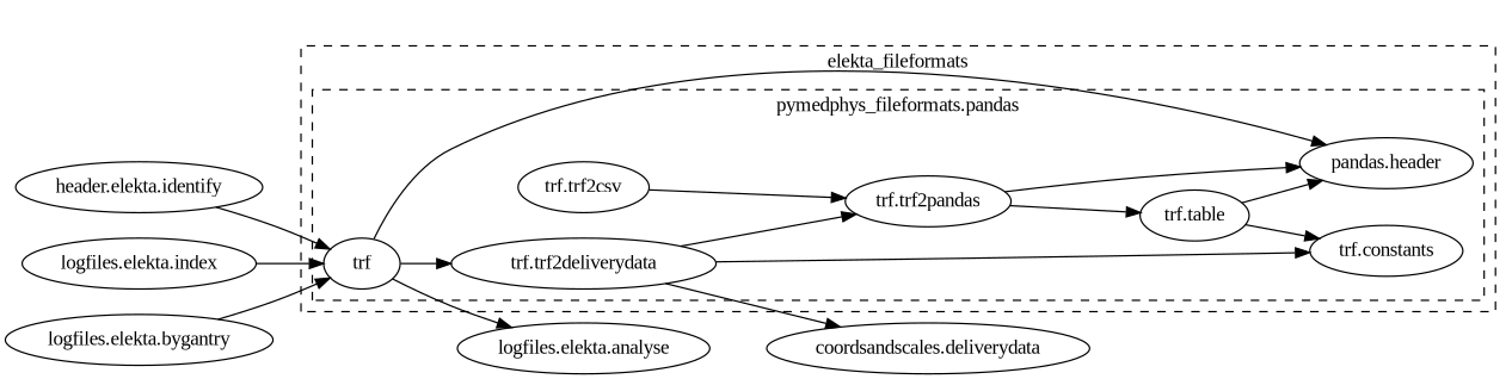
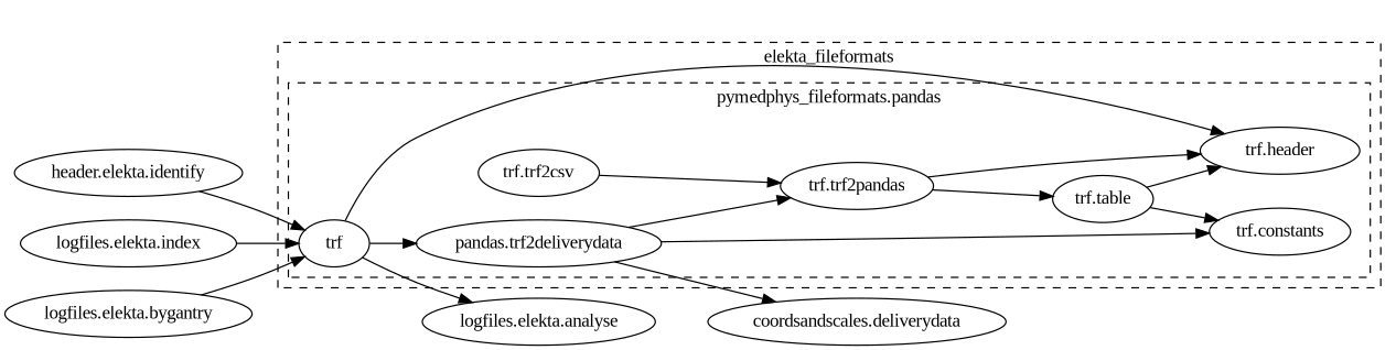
  strict digraph {
    fontname="Liberation Serif"
    rankdir=LR
    node [fontname="Liberation Serif"]
    edge [fontname="Liberation Serif"]
    n1 [label="trf.constants"]
-   n2 [label="pandas.header"]
+   n2 [label="trf.header"]
    n3 [label="trf.table"]
    n4 [label="trf.trf2pandas"]
    n5 [label="trf.trf2csv"]
-   n6 [label="trf.trf2deliverydata"]
+   n6 [label="pandas.trf2deliverydata"]
    n7 [label=trf]
    n8 [label="coordsandscales.deliverydata"]
    n9 [label="logfiles.elekta.analyse"]
    n10 [label="header.elekta.identify"]
    n11 [label="logfiles.elekta.index"]
    n12 [label="logfiles.elekta.bygantry"]
    subgraph cluster_1 {
      label=elekta_fileformats
      style=dashed
      subgraph cluster_2 {
        label="pymedphys_fileformats.pandas"
        style=dashed
        subgraph sub_3 {
          label="pymedphys_fileformats.trf"
          rank=same
          style=dashed
          n1
          n2
        }
        subgraph sub_4 {
          label="pymedphys_fileformats.trf"
          rank=same
          style=dashed
          n3
        }
        subgraph sub_5 {
          label="pymedphys_fileformats.trf"
          rank=same
          style=dashed
          n4
        }
        subgraph sub_6 {
          label="pymedphys_fileformats.trf"
          rank=same
          style=dashed
          n5
          n6
        }
        subgraph sub_7 {
          label="pymedphys_fileformats.trf"
          rank=same
          style=dashed
          n7
        }
      }
    }
    n3 -> n1
    n3 -> n2
    n4 -> n2
    n4 -> n3
    n5 -> n4
    n6 -> n1
    n6 -> n4
    n6 -> n8
    n7 -> n2
    n7 -> n6
    n7 -> n9
    n10 -> n7
    n11 -> n7
    n12 -> n7
  }
